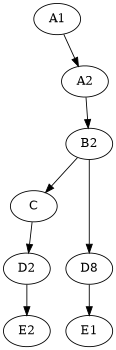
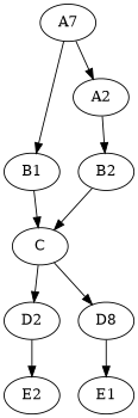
  digraph {
    node [x=0 y=0]
    edge [distance=1]
-   A1 [passenger="pA1_E1_0:A1->E1@rate=1/1000,pA1_E1_1:A1->E1@rate=1/1000" x=-80]
+   A1 [passenger="pA1_E1_0:A1->E1@rate=1/1000,pA1_E1_1:A1->E1@rate=1/1000" x=-80 label=A7]
+   B1 [passenger="pB1_E2_0:B1->E2@rate=1/1000,pB1_E2_1:B1->E2@rate=1/1000" x=-40]
    A2 [passenger="pA2_E2  :A2->E2@rate=1/1000" y=-80]
    C
    B2 [y=-40]
    n6 [label=D8 x=40]
    D2 [y=40]
    E1 [x=80]
    E2 [y=80]
+   A1 -> B1
    A1 -> A2
+   B1 -> C
    A2 -> B2
-   B2 -> n6
+   C -> n6
    C -> D2
    B2 -> C
    n6 -> E1
    D2 -> E2
  }
